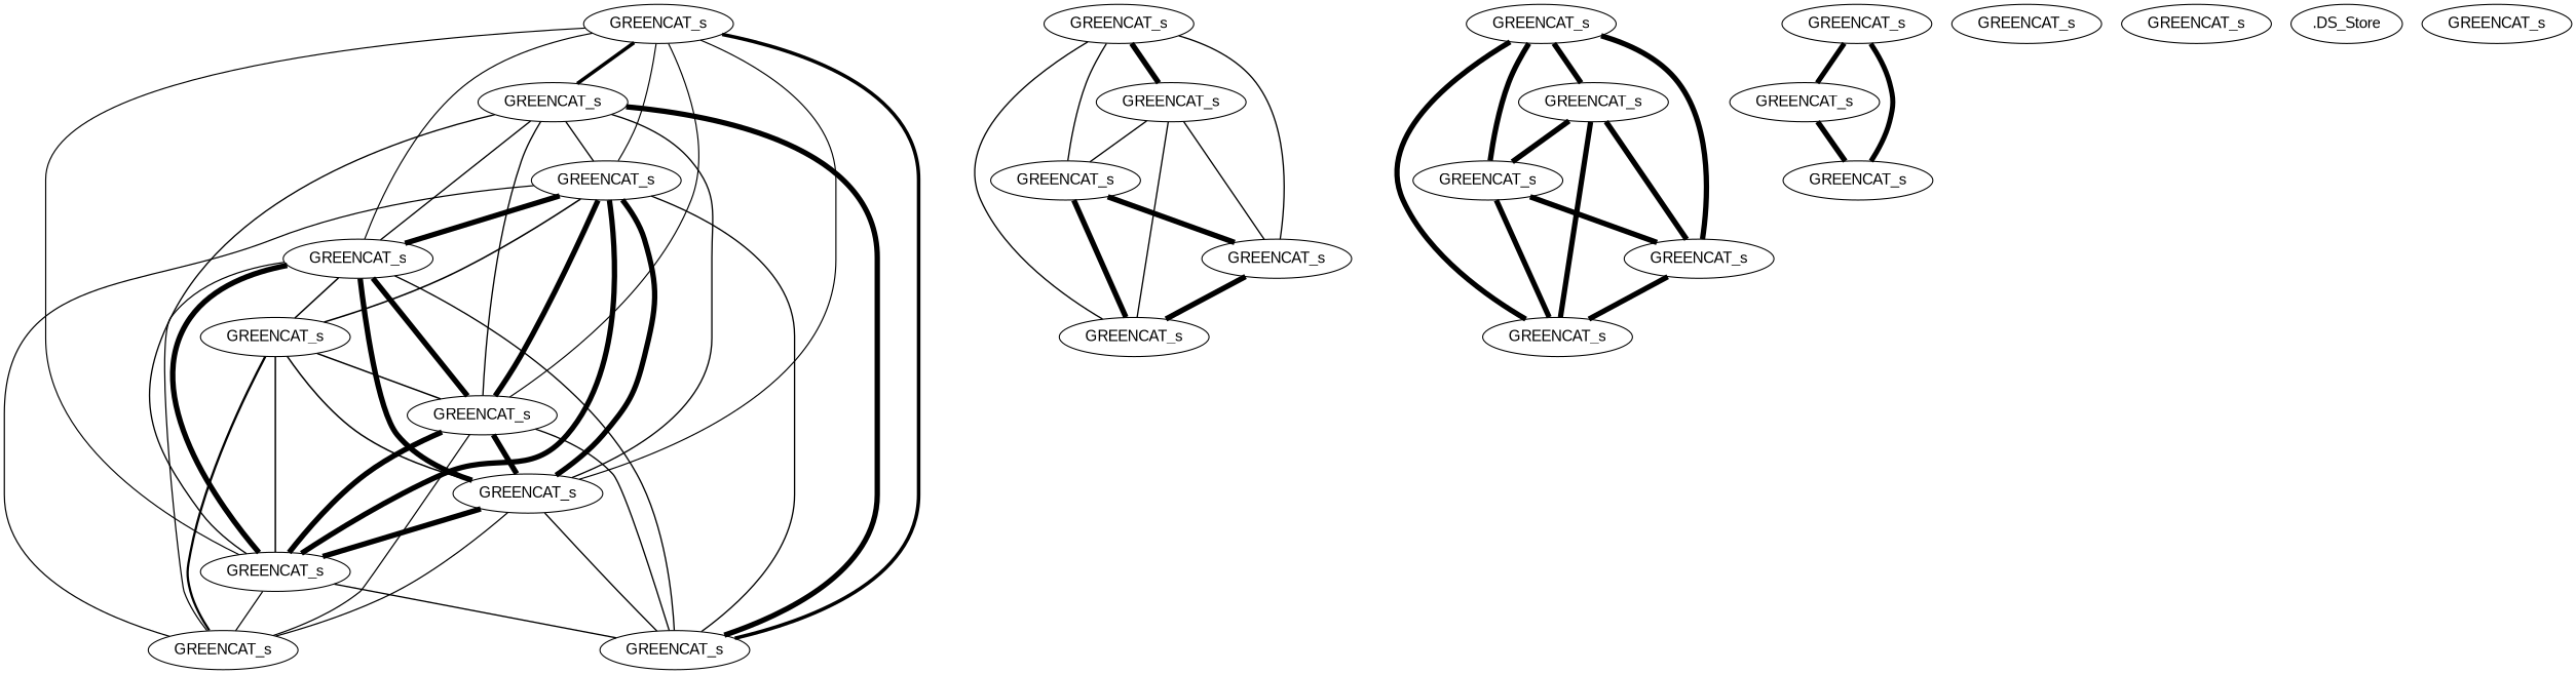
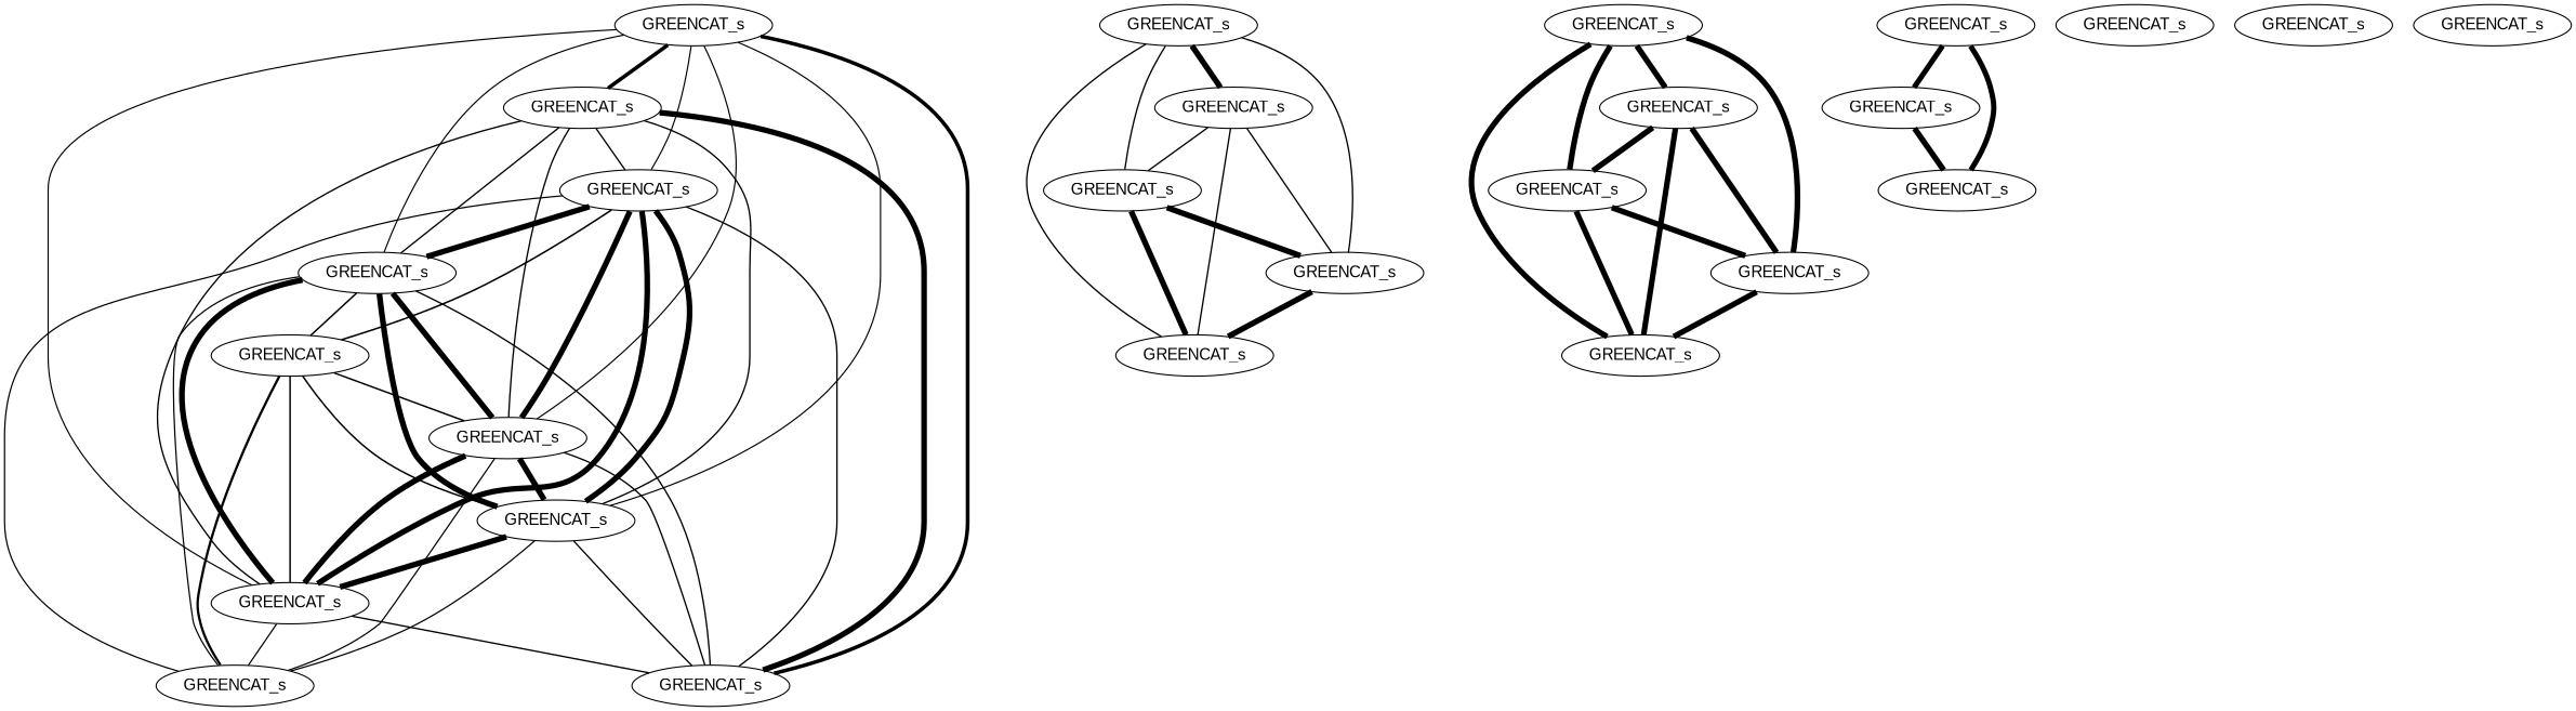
  strict graph {
    fontname="Liberation Sans"
    node [fontname="Liberation Sans"]
    edge [penwidth=5.0 fontname="Liberation Sans"]
    n1 [label=GREENCAT_s]
    n2 [label=GREENCAT_s]
    n3 [label=GREENCAT_s]
    n4 [label=GREENCAT_s]
    n5 [label=GREENCAT_s]
    n6 [label=GREENCAT_s]
    n7 [label=GREENCAT_s]
    n8 [label=GREENCAT_s]
    n9 [label=GREENCAT_s]
    n10 [label=GREENCAT_s]
    n11 [label=GREENCAT_s]
    n12 [label=GREENCAT_s]
    n13 [label=GREENCAT_s]
    n14 [label=GREENCAT_s]
    n15 [label=GREENCAT_s]
    n16 [label=GREENCAT_s]
    n17 [label=GREENCAT_s]
    n18 [label=GREENCAT_s]
    n19 [label=GREENCAT_s]
    n20 [label=GREENCAT_s]
    n21 [label=GREENCAT_s]
    n22 [label=GREENCAT_s]
    n23 [label=GREENCAT_s]
    n24 [label=GREENCAT_s]
    n25 [label=GREENCAT_s]
-   n26 [label=".DS_Store"]
    n27 [label=GREENCAT_s]
    n1 -- n2 [penwidth=3.2835820895522385]
    n1 -- n3 [penwidth=1.0784313725490193]
    n1 -- n4 [penwidth=1.0784313725490193]
    n1 -- n5 [penwidth=1.0784313725490193]
    n1 -- n6 [penwidth=1.0784313725490193]
    n1 -- n7 [penwidth=1.0784313725490193]
    n1 -- n8 [penwidth=3.2835820895522385]
    n2 -- n3 [penwidth=1.2459546925566347]
    n2 -- n4 [penwidth=1.2459546925566347]
    n2 -- n5 [penwidth=1.2459546925566347]
    n2 -- n6 [penwidth=1.2459546925566347]
    n2 -- n7 [penwidth=1.2459546925566347]
    n2 -- n8 [penwidth=4.920318725099602]
    n3 -- n4 [penwidth=4.920948616600791]
    n3 -- n5 [penwidth=4.920948616600791]
    n3 -- n6 [penwidth=4.920948616600791]
    n3 -- n7 [penwidth=4.920948616600791]
    n3 -- n8 [penwidth=1.2459546925566347]
    n3 -- n23 [penwidth=1.4396284829721364]
    n3 -- n24 [penwidth=1.1356932153392332]
    n4 -- n5
    n4 -- n6
    n4 -- n7
    n4 -- n8 [penwidth=1.2459546925566347]
    n4 -- n23 [penwidth=1.3888888888888886]
    n4 -- n24 [penwidth=1.1356932153392332]
    n5 -- n6
    n5 -- n7
    n5 -- n8 [penwidth=1.2459546925566347]
    n5 -- n24 [penwidth=1.1356932153392332]
    n6 -- n7
    n6 -- n8 [penwidth=1.2459546925566347]
    n6 -- n24 [penwidth=1.1356932153392332]
    n7 -- n8 [penwidth=1.2459546925566347]
    n7 -- n24 [penwidth=1.1356932153392332]
    n9 -- n10
    n9 -- n11 [penwidth=1.2422360248447208]
    n9 -- n12 [penwidth=1.2422360248447208]
    n9 -- n13 [penwidth=1.2422360248447208]
    n10 -- n11 [penwidth=1.2422360248447208]
    n10 -- n12 [penwidth=1.2422360248447208]
    n10 -- n13 [penwidth=1.2422360248447208]
    n11 -- n12
    n11 -- n13
    n12 -- n13
    n14 -- n15 [penwidth=4.940298507462687]
    n14 -- n16 [penwidth=4.940298507462687]
    n14 -- n17 [penwidth=4.940298507462687]
    n14 -- n18 [penwidth=4.880952380952381]
    n15 -- n16
    n15 -- n17
    n15 -- n18 [penwidth=4.880952380952381]
    n16 -- n17
    n16 -- n18 [penwidth=4.880952380952381]
    n17 -- n18 [penwidth=4.880952380952381]
    n19 -- n20 [penwidth=4.668508287292818]
    n19 -- n21 [penwidth=4.668508287292818]
    n20 -- n21
    n23 -- n5 [penwidth=1.3888888888888886]
    n23 -- n6 [penwidth=1.3888888888888886]
    n23 -- n7 [penwidth=1.3888888888888886]
    n23 -- n24 [penwidth=2.134328358208956]
  }
